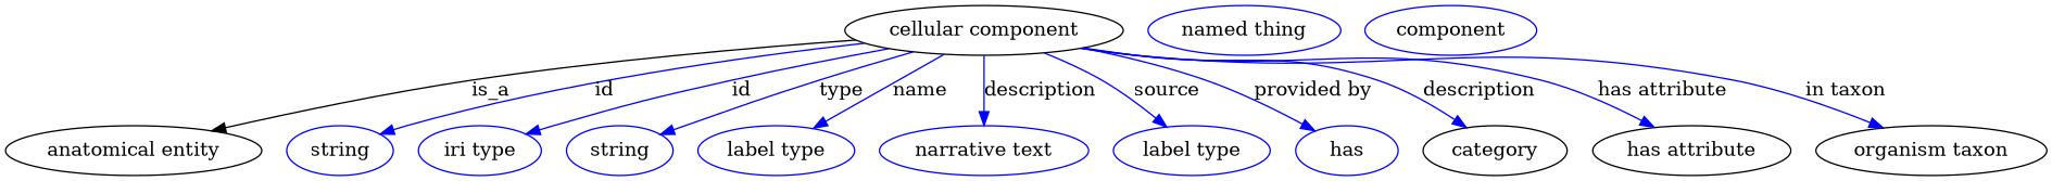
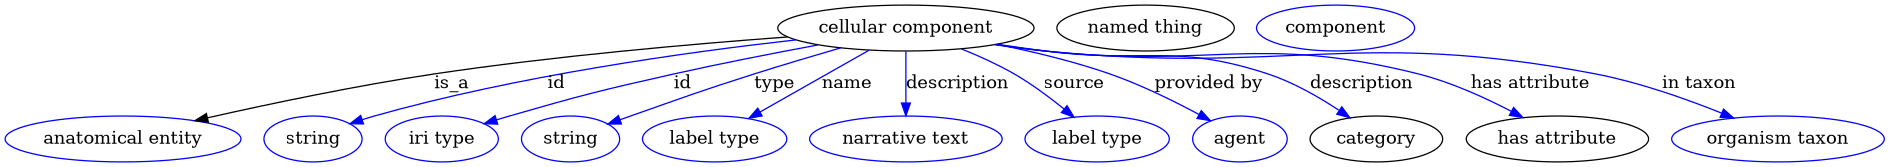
  digraph {
    node [color=blue]
    edge [color=blue style=solid]
    n1 [height=0.5 label="cellular component" width=2.7984 color=""]
-   "anatomical entity" [height=0.5 width=2.5637 color=""]
+   "anatomical entity" [height=0.5 width=2.5637]
    n3 [height=0.5 label=string width=1.0652]
    n4 [height=0.5 label="iri type" width=1.2277]
    n5 [height=0.5 label=string width=1.0652]
    n6 [height=0.5 label="label type" width=1.5707]
    n7 [height=0.5 label="narrative text" width=2.0943]
    n8 [height=0.5 label="label type" width=1.5707]
-   n9 [height=0.5 label=has width=1.0291]
+   n9 [height=0.5 label=agent width=1.0291]
    category [height=0.5 width=1.4443 color=""]
    "has attribute" [height=0.5 width=1.9859 color=""]
-   n12 [color=black height=0.5 label="organism taxon" width=2.3109]
-   n13 [height=0.5 label="named thing" width=1.9318]
+   n12 [height=0.5 label="organism taxon" width=2.3109]
+   n13 [color=black height=0.5 label="named thing" width=1.9318]
    n14 [height=0.5 label=component width=1.4443]
    n1 -> "anatomical entity" [label=is_a color="" style=""]
    n1 -> n3 [label=id]
    n1 -> n4 [label=id]
    n1 -> n5 [label=type]
    n1 -> n6 [label=name]
    n1 -> n7 [label=description]
    n1 -> n8 [label=source]
    n1 -> n9 [label="provided by"]
    n1 -> category [label=description]
    n1 -> "has attribute" [label="has attribute"]
    n1 -> n12 [label="in taxon"]
  }
